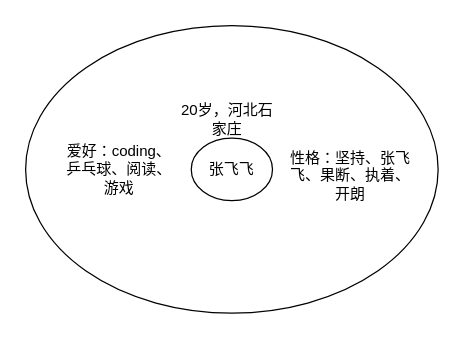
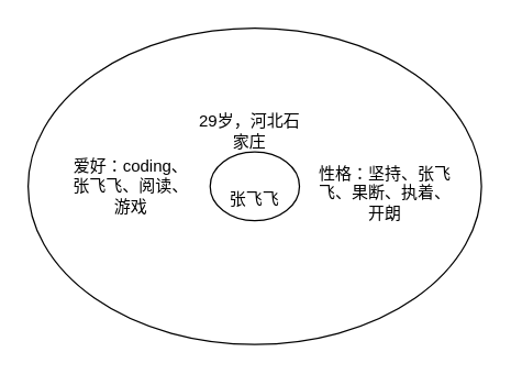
  <mxCell id="0" />
  <mxCell id="1" parent="0" />
  <mxCell id="2" value="" style="ellipse;whiteSpace=wrap;html=1;" vertex="1" parent="1"><mxGeometry x="20" y="20" width="330" height="230" as="geometry" /></mxCell>
- <mxCell id="3" value="张飞飞" style="text;html=1;strokeColor=none;fillColor=none;align=center;verticalAlign=middle;whiteSpace=wrap;rounded=0;" vertex="1" parent="1"><mxGeometry x="165" y="125" width="40" height="20" as="geometry" /></mxCell>
+ <mxCell id="3" value="张飞飞" style="text;html=1;strokeColor=none;fillColor=none;align=center;verticalAlign=middle;whiteSpace=wrap;rounded=0;" vertex="1" parent="1"><mxGeometry x="165" y="135" width="40" height="20" as="geometry" /></mxCell>
  <mxCell id="4" value="" style="ellipse;whiteSpace=wrap;html=1;fillColor=none;" vertex="1" parent="1"><mxGeometry x="152.5" y="110" width="65" height="50" as="geometry" /></mxCell>
- <mxCell id="5" value="20岁，河北石家庄" style="text;html=1;strokeColor=none;fillColor=none;align=center;verticalAlign=middle;whiteSpace=wrap;rounded=0;" vertex="1" parent="1"><mxGeometry x="139" y="85" width="85" height="20" as="geometry" /></mxCell>
- <mxCell id="6" value="爱好：coding、乒乓球、阅读、游戏" style="text;html=1;strokeColor=none;fillColor=none;align=center;verticalAlign=middle;whiteSpace=wrap;rounded=0;" vertex="1" parent="1"><mxGeometry x="50" y="95" width="90" height="80" as="geometry" /></mxCell>
+ <mxCell id="5" value="29岁，河北石家庄" style="text;html=1;strokeColor=none;fillColor=none;align=center;verticalAlign=middle;whiteSpace=wrap;rounded=0;" vertex="1" parent="1"><mxGeometry x="139" y="85" width="85" height="20" as="geometry" /></mxCell>
+ <mxCell id="6" value="爱好：coding、张飞飞、阅读、游戏" style="text;html=1;strokeColor=none;fillColor=none;align=center;verticalAlign=middle;whiteSpace=wrap;rounded=0;" vertex="1" parent="1"><mxGeometry x="50" y="95" width="90" height="80" as="geometry" /></mxCell>
  <mxCell id="7" value="性格：坚持、张飞飞、果断、执着、开朗" style="text;html=1;strokeColor=none;fillColor=none;align=center;verticalAlign=middle;whiteSpace=wrap;rounded=0;" vertex="1" parent="1"><mxGeometry x="230" y="110" width="100" height="60" as="geometry" /></mxCell>
